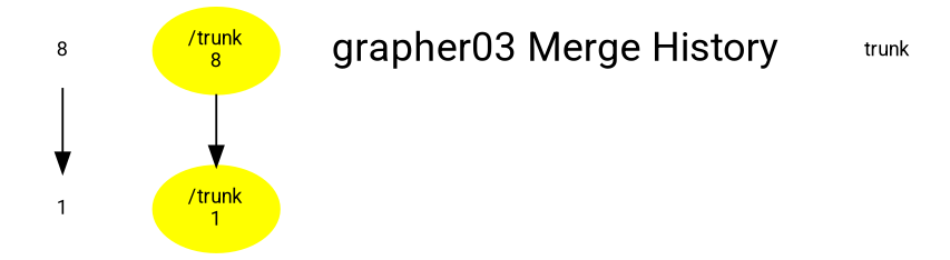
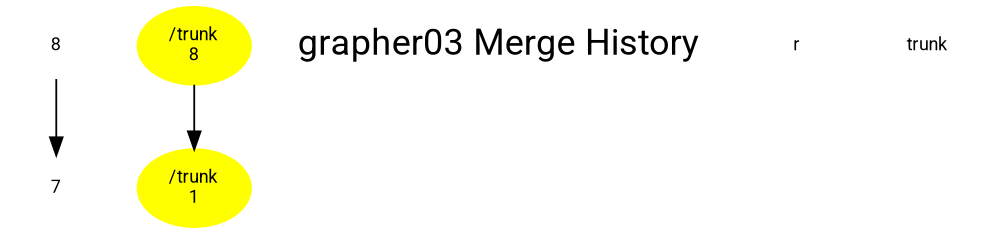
  digraph {
    fontname=Roboto
    node [fontname=Roboto fontsize=10 shape=plaintext]
    edge [fontname=Roboto fontsize=8 weight=9999]
-   n1 [label=1]
+   n1 [label=7]
    n2 [color=yellow label="/trunk\n1" shape=ellipse style=filled]
    n3 [label=8]
    n4 [color=yellow label="/trunk\n8" shape=ellipse style=filled]
    n5 [fontsize=20 label="grapher03 Merge History" shape=none]
+   r
    trunk
    subgraph sub_1 {
      rank=same
      n1
      n2
    }
    subgraph sub_2 {
      rank=same
      n3
      n4
    }
    n3 -> n1
    n4 -> n2
  }
